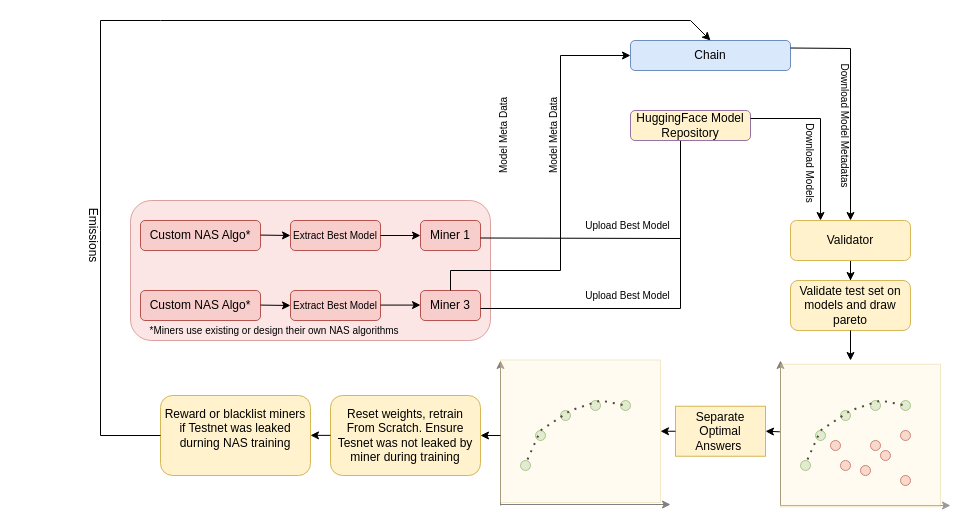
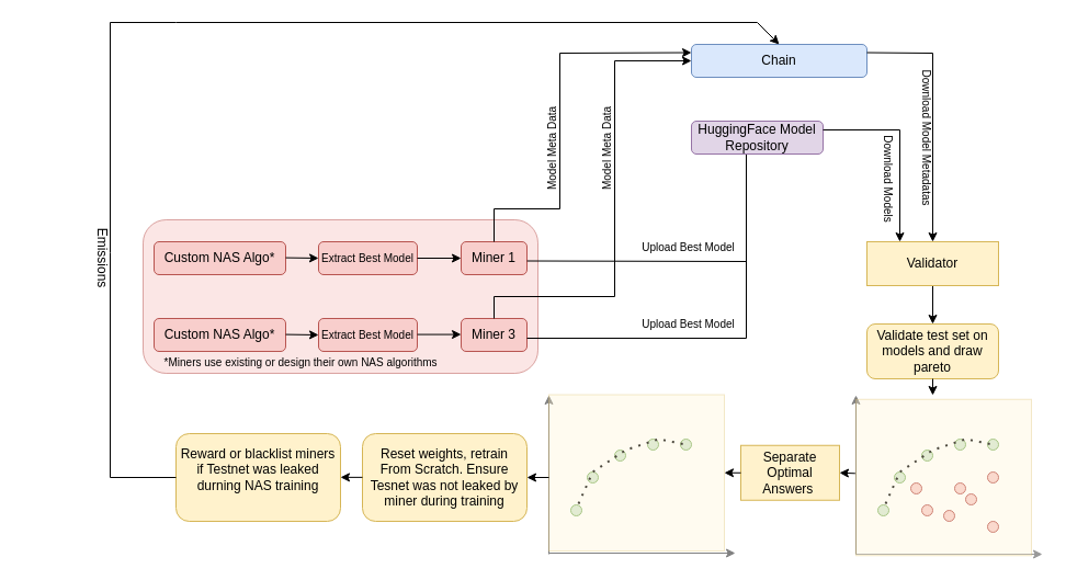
  <mxCell id="0" />
  <mxCell id="1" parent="0" />
  <mxCell id="2" value="" style="rounded=1;whiteSpace=wrap;html=1;fillColor=#f8cecc;strokeColor=#b85450;opacity=50;" vertex="1" parent="1"><mxGeometry x="130" y="200" width="360" height="140" as="geometry" /></mxCell>
  <mxCell id="3" value="Miner 1" style="rounded=1;whiteSpace=wrap;html=1;fillColor=#f8cecc;strokeColor=#b85450;" vertex="1" parent="1"><mxGeometry x="420" y="220" width="60" height="30" as="geometry" /></mxCell>
  <mxCell id="4" value="Miner 3" style="rounded=1;whiteSpace=wrap;html=1;fillColor=#f8cecc;strokeColor=#b85450;" vertex="1" parent="1"><mxGeometry x="420" y="290" width="60" height="30" as="geometry" /></mxCell>
  <mxCell id="5" value="Chain" style="rounded=1;whiteSpace=wrap;html=1;fillColor=#dae8fc;strokeColor=#6c8ebf;" vertex="1" parent="1"><mxGeometry x="630" y="40" width="160" height="30" as="geometry" /></mxCell>
  <mxCell id="6" value="Custom NAS Algo*" style="rounded=1;whiteSpace=wrap;html=1;fillColor=#f8cecc;strokeColor=#b85450;" vertex="1" parent="1"><mxGeometry x="140" y="220" width="120" height="30" as="geometry" /></mxCell>
  <mxCell id="7" value="Custom NAS Algo*" style="rounded=1;whiteSpace=wrap;html=1;fillColor=#f8cecc;strokeColor=#b85450;" vertex="1" parent="1"><mxGeometry x="140" y="290" width="120" height="30" as="geometry" /></mxCell>
  <mxCell id="8" value="" style="endArrow=classic;html=1;rounded=0;exitX=1;exitY=0.25;exitDx=0;exitDy=0;" edge="1" parent="1"><mxGeometry width="50" height="50" relative="1" as="geometry"><mxPoint x="480" y="237.5" as="sourcePoint" /><mxPoint x="680" y="130" as="targetPoint" /><Array as="points"><mxPoint x="680" y="238" /></Array></mxGeometry></mxCell>
  <mxCell id="9" value="" style="endArrow=classic;html=1;rounded=0;exitX=1;exitY=0.25;exitDx=0;exitDy=0;entryX=0.5;entryY=1;entryDx=0;entryDy=0;" edge="1" parent="1"><mxGeometry width="50" height="50" relative="1" as="geometry"><mxPoint x="480" y="308" as="sourcePoint" /><mxPoint x="680" y="130" as="targetPoint" /><Array as="points"><mxPoint x="680" y="308" /></Array></mxGeometry></mxCell>
- <mxCell id="10" value="HuggingFace Model Repository" style="rounded=1;whiteSpace=wrap;html=1;fillColor=#fff2cc;strokeColor=#9673a6;" vertex="1" parent="1"><mxGeometry x="630" y="110" width="120" height="30" as="geometry" /></mxCell>
+ <mxCell id="10" value="HuggingFace Model Repository" style="rounded=1;whiteSpace=wrap;html=1;fillColor=#e1d5e7;strokeColor=#9673a6;" vertex="1" parent="1"><mxGeometry x="630" y="110" width="120" height="30" as="geometry" /></mxCell>
+ <mxCell id="11" value="" style="endArrow=classic;html=1;rounded=0;exitX=0.5;exitY=0;exitDx=0;exitDy=0;entryX=0;entryY=0.25;entryDx=0;entryDy=0;" edge="1" parent="1" source="3" target="5"><mxGeometry width="50" height="50" relative="1" as="geometry"><mxPoint x="420" y="201" as="sourcePoint" /><mxPoint x="570" y="28.5" as="targetPoint" /><Array as="points"><mxPoint x="450" y="190" /><mxPoint x="510" y="190" /><mxPoint x="510" y="48" /></Array></mxGeometry></mxCell>
  <mxCell id="12" value="" style="endArrow=classic;html=1;rounded=0;exitX=0.5;exitY=0;exitDx=0;exitDy=0;entryX=0;entryY=0.5;entryDx=0;entryDy=0;" edge="1" parent="1" source="4" target="5"><mxGeometry width="50" height="50" relative="1" as="geometry"><mxPoint x="480" y="302.5" as="sourcePoint" /><mxPoint x="630" y="130" as="targetPoint" /><Array as="points"><mxPoint x="450" y="270" /><mxPoint x="560" y="270" /><mxPoint x="560" y="55" /></Array></mxGeometry></mxCell>
  <mxCell id="13" value="" style="edgeStyle=orthogonalEdgeStyle;rounded=0;orthogonalLoop=1;jettySize=auto;html=1;" edge="1" parent="1" source="14" target="32"><mxGeometry relative="1" as="geometry" /></mxCell>
- <mxCell id="14" value="Validator" style="rounded=1;whiteSpace=wrap;html=1;fillColor=#fff2cc;strokeColor=#d6b656;" vertex="1" parent="1"><mxGeometry x="790" y="220" width="120" height="40" as="geometry" /></mxCell>
+ <mxCell id="14" value="Validator" style="whiteSpace=wrap;html=1;fillColor=#fff2cc;strokeColor=#d6b656;rounded=0;" vertex="1" parent="1"><mxGeometry x="790" y="220" width="120" height="40" as="geometry" /></mxCell>
  <mxCell id="15" value="" style="endArrow=classic;html=1;rounded=0;entryX=0.5;entryY=0;entryDx=0;entryDy=0;exitX=1;exitY=0.25;exitDx=0;exitDy=0;" edge="1" parent="1" source="5" target="14"><mxGeometry width="50" height="50" relative="1" as="geometry"><mxPoint x="850" y="60" as="sourcePoint" /><mxPoint x="690" y="300" as="targetPoint" /><Array as="points"><mxPoint x="850" y="48" /></Array></mxGeometry></mxCell>
  <mxCell id="16" value="" style="endArrow=classic;html=1;rounded=0;entryX=0.25;entryY=0;entryDx=0;entryDy=0;exitX=1;exitY=0.25;exitDx=0;exitDy=0;" edge="1" parent="1" target="14"><mxGeometry width="50" height="50" relative="1" as="geometry"><mxPoint x="750" y="118" as="sourcePoint" /><mxPoint x="850" y="290" as="targetPoint" /><Array as="points"><mxPoint x="820" y="118" /></Array></mxGeometry></mxCell>
  <mxCell id="17" value="" style="endArrow=classic;html=1;rounded=0;strokeColor=#999999;" edge="1" parent="1"><mxGeometry width="50" height="50" relative="1" as="geometry"><mxPoint x="780" y="505" as="sourcePoint" /><mxPoint x="950" y="505" as="targetPoint" /></mxGeometry></mxCell>
  <mxCell id="18" value="" style="endArrow=classic;html=1;rounded=0;strokeColor=#808080;" edge="1" parent="1"><mxGeometry width="50" height="50" relative="1" as="geometry"><mxPoint x="780" y="505" as="sourcePoint" /><mxPoint x="780" y="360" as="targetPoint" /></mxGeometry></mxCell>
  <mxCell id="19" value="" style="ellipse;whiteSpace=wrap;html=1;aspect=fixed;fillColor=#d5e8d4;strokeColor=#82b366;" vertex="1" parent="1"><mxGeometry x="840" y="410" width="10" height="10" as="geometry" /></mxCell>
  <mxCell id="20" value="" style="ellipse;whiteSpace=wrap;html=1;aspect=fixed;fillColor=#d5e8d4;strokeColor=#82b366;" vertex="1" parent="1"><mxGeometry x="815" y="430" width="10" height="10" as="geometry" /></mxCell>
  <mxCell id="21" value="" style="ellipse;whiteSpace=wrap;html=1;aspect=fixed;fillColor=#f8cecc;strokeColor=#b85450;" vertex="1" parent="1"><mxGeometry x="840" y="460" width="10" height="10" as="geometry" /></mxCell>
  <mxCell id="22" value="" style="ellipse;whiteSpace=wrap;html=1;aspect=fixed;fillColor=#f8cecc;strokeColor=#b85450;" vertex="1" parent="1"><mxGeometry x="870" y="440" width="10" height="10" as="geometry" /></mxCell>
  <mxCell id="23" value="" style="ellipse;whiteSpace=wrap;html=1;aspect=fixed;fillColor=#f8cecc;strokeColor=#b85450;" vertex="1" parent="1"><mxGeometry x="880" y="450" width="10" height="10" as="geometry" /></mxCell>
  <mxCell id="24" value="" style="ellipse;whiteSpace=wrap;html=1;aspect=fixed;fillColor=#d5e8d4;strokeColor=#82b366;" vertex="1" parent="1"><mxGeometry x="870" y="400" width="10" height="10" as="geometry" /></mxCell>
  <mxCell id="25" value="" style="ellipse;whiteSpace=wrap;html=1;aspect=fixed;fillColor=#d5e8d4;strokeColor=#82b366;" vertex="1" parent="1"><mxGeometry x="800" y="460" width="10" height="10" as="geometry" /></mxCell>
  <mxCell id="26" value="" style="ellipse;whiteSpace=wrap;html=1;aspect=fixed;fillColor=#f8cecc;strokeColor=#b85450;" vertex="1" parent="1"><mxGeometry x="900" y="430" width="10" height="10" as="geometry" /></mxCell>
  <mxCell id="27" value="" style="ellipse;whiteSpace=wrap;html=1;aspect=fixed;fillColor=#f8cecc;strokeColor=#b85450;" vertex="1" parent="1"><mxGeometry x="900" y="475" width="10" height="10" as="geometry" /></mxCell>
  <mxCell id="28" value="" style="ellipse;whiteSpace=wrap;html=1;aspect=fixed;fillColor=#d5e8d4;strokeColor=#82b366;" vertex="1" parent="1"><mxGeometry x="900" y="400" width="10" height="10" as="geometry" /></mxCell>
  <mxCell id="29" value="" style="ellipse;whiteSpace=wrap;html=1;aspect=fixed;fillColor=#f8cecc;strokeColor=#b85450;" vertex="1" parent="1"><mxGeometry x="860" y="465" width="10" height="10" as="geometry" /></mxCell>
  <mxCell id="30" value="" style="ellipse;whiteSpace=wrap;html=1;aspect=fixed;fillColor=#f8cecc;strokeColor=#b85450;" vertex="1" parent="1"><mxGeometry x="830" y="440" width="10" height="10" as="geometry" /></mxCell>
  <mxCell id="31" value="" style="endArrow=none;dashed=1;html=1;dashPattern=1 3;strokeWidth=2;rounded=0;exitX=0.5;exitY=0;exitDx=0;exitDy=0;" edge="1" parent="1"><mxGeometry width="50" height="50" relative="1" as="geometry"><mxPoint x="807" y="459" as="sourcePoint" /><mxPoint x="905" y="405" as="targetPoint" /><Array as="points"><mxPoint x="820" y="430" /><mxPoint x="850" y="410" /><mxPoint x="880" y="400" /></Array></mxGeometry></mxCell>
- <mxCell id="32" value="Validate test set on models and draw pareto" style="rounded=1;whiteSpace=wrap;html=1;fillColor=#fff2cc;strokeColor=#d6b656;" vertex="1" parent="1"><mxGeometry x="790" y="280" width="120" height="50" as="geometry" /></mxCell>
+ <mxCell id="32" value="Validate test set on models and draw pareto" style="rounded=1;whiteSpace=wrap;html=1;fillColor=#fff2cc;strokeColor=#d6b656;" vertex="1" parent="1"><mxGeometry x="790" y="295" width="120" height="50" as="geometry" /></mxCell>
  <mxCell id="33" value="Reset weights, retrain&lt;br&gt;From Scratch. Ensure Tesnet was not leaked by miner during training" style="rounded=1;whiteSpace=wrap;html=1;fillColor=#fff2cc;strokeColor=#d6b656;" vertex="1" parent="1"><mxGeometry x="330" y="395" width="150" height="80" as="geometry" /></mxCell>
  <mxCell id="34" value="" style="endArrow=classic;html=1;rounded=0;exitX=1;exitY=0.5;exitDx=0;exitDy=0;entryX=0;entryY=0.5;entryDx=0;entryDy=0;" edge="1" parent="1" target="63"><mxGeometry width="50" height="50" relative="1" as="geometry"><mxPoint x="260" y="304.58" as="sourcePoint" /><mxPoint x="360" y="304.58" as="targetPoint" /></mxGeometry></mxCell>
  <mxCell id="35" value="" style="endArrow=classic;html=1;rounded=0;exitX=1;exitY=0.5;exitDx=0;exitDy=0;entryX=0;entryY=0.5;entryDx=0;entryDy=0;" edge="1" parent="1" target="62"><mxGeometry width="50" height="50" relative="1" as="geometry"><mxPoint x="260" y="234.58" as="sourcePoint" /><mxPoint x="360" y="234.58" as="targetPoint" /></mxGeometry></mxCell>
  <mxCell id="36" value="&lt;font style=&quot;font-size: 10px;&quot;&gt;Upload Best Model&lt;/font&gt;" style="text;html=1;align=center;verticalAlign=middle;whiteSpace=wrap;rounded=0;" vertex="1" parent="1"><mxGeometry x="555" y="210" width="145" height="30" as="geometry" /></mxCell>
  <mxCell id="37" value="&lt;font style=&quot;font-size: 10px;&quot;&gt;Model Meta Data&lt;/font&gt;" style="text;html=1;align=center;verticalAlign=middle;whiteSpace=wrap;rounded=0;rotation=-90;" vertex="1" parent="1"><mxGeometry x="430" y="120" width="145" height="30" as="geometry" /></mxCell>
  <mxCell id="38" value="&lt;font style=&quot;font-size: 10px;&quot;&gt;Model Meta Data&lt;/font&gt;" style="text;html=1;align=center;verticalAlign=middle;whiteSpace=wrap;rounded=0;rotation=-90;" vertex="1" parent="1"><mxGeometry x="480" y="120" width="145" height="30" as="geometry" /></mxCell>
  <mxCell id="39" value="" style="endArrow=classic;html=1;rounded=0;strokeColor=#808080;" edge="1" parent="1"><mxGeometry width="50" height="50" relative="1" as="geometry"><mxPoint x="500" y="504" as="sourcePoint" /><mxPoint x="670" y="504" as="targetPoint" /></mxGeometry></mxCell>
  <mxCell id="40" value="" style="endArrow=classic;html=1;rounded=0;strokeColor=#808080;" edge="1" parent="1"><mxGeometry width="50" height="50" relative="1" as="geometry"><mxPoint x="500" y="505" as="sourcePoint" /><mxPoint x="500" y="360" as="targetPoint" /></mxGeometry></mxCell>
  <mxCell id="41" value="" style="ellipse;whiteSpace=wrap;html=1;aspect=fixed;fillColor=#d5e8d4;strokeColor=#82b366;" vertex="1" parent="1"><mxGeometry x="560" y="410" width="10" height="10" as="geometry" /></mxCell>
  <mxCell id="42" value="" style="ellipse;whiteSpace=wrap;html=1;aspect=fixed;fillColor=#d5e8d4;strokeColor=#82b366;" vertex="1" parent="1"><mxGeometry x="535" y="430" width="10" height="10" as="geometry" /></mxCell>
  <mxCell id="43" value="" style="ellipse;whiteSpace=wrap;html=1;aspect=fixed;fillColor=#d5e8d4;strokeColor=#82b366;" vertex="1" parent="1"><mxGeometry x="590" y="400" width="10" height="10" as="geometry" /></mxCell>
  <mxCell id="44" value="" style="ellipse;whiteSpace=wrap;html=1;aspect=fixed;fillColor=#d5e8d4;strokeColor=#82b366;" vertex="1" parent="1"><mxGeometry x="520" y="460" width="10" height="10" as="geometry" /></mxCell>
  <mxCell id="45" value="" style="ellipse;whiteSpace=wrap;html=1;aspect=fixed;fillColor=#d5e8d4;strokeColor=#82b366;" vertex="1" parent="1"><mxGeometry x="620" y="400" width="10" height="10" as="geometry" /></mxCell>
  <mxCell id="46" value="" style="endArrow=none;dashed=1;html=1;dashPattern=1 3;strokeWidth=2;rounded=0;exitX=0.5;exitY=0;exitDx=0;exitDy=0;" edge="1" parent="1"><mxGeometry width="50" height="50" relative="1" as="geometry"><mxPoint x="527" y="459" as="sourcePoint" /><mxPoint x="625" y="405" as="targetPoint" /><Array as="points"><mxPoint x="540" y="430" /><mxPoint x="570" y="410" /><mxPoint x="600" y="400" /></Array></mxGeometry></mxCell>
  <mxCell id="47" value="Separate Optimal Answers&amp;nbsp; " style="whiteSpace=wrap;html=1;fillColor=#fff2cc;strokeColor=#d6b656;rounded=0;" vertex="1" parent="1"><mxGeometry x="675" y="405.75" width="90" height="50" as="geometry" /></mxCell>
  <mxCell id="48" value="&lt;font style=&quot;font-size: 10px;&quot;&gt;Upload Best Model&lt;/font&gt;" style="text;html=1;align=center;verticalAlign=middle;whiteSpace=wrap;rounded=0;" vertex="1" parent="1"><mxGeometry x="555" y="280" width="145" height="30" as="geometry" /></mxCell>
  <mxCell id="49" value="Reward or blacklist miners if Testnet was leaked durning NAS training &lt;div&gt;&lt;br&gt;&lt;/div&gt;" style="rounded=1;whiteSpace=wrap;html=1;fillColor=#fff2cc;strokeColor=#d6b656;" vertex="1" parent="1"><mxGeometry x="160" y="395" width="150" height="80" as="geometry" /></mxCell>
  <mxCell id="50" value="" style="endArrow=classic;html=1;rounded=0;exitX=0;exitY=0.5;exitDx=0;exitDy=0;entryX=0.5;entryY=0;entryDx=0;entryDy=0;" edge="1" parent="1" source="49" target="5"><mxGeometry width="50" height="50" relative="1" as="geometry"><mxPoint x="480" y="250" as="sourcePoint" /><mxPoint x="690" y="20" as="targetPoint" /><Array as="points"><mxPoint x="100" y="435" /><mxPoint x="100" y="230" /><mxPoint x="100" y="20" /><mxPoint x="160" y="20" /><mxPoint x="690" y="20" /></Array></mxGeometry></mxCell>
  <mxCell id="51" value="&lt;font style=&quot;font-size: 10px;&quot;&gt;Download Models&lt;/font&gt;" style="text;html=1;align=center;verticalAlign=middle;whiteSpace=wrap;rounded=0;rotation=90;" vertex="1" parent="1"><mxGeometry x="737" y="148" width="145" height="30" as="geometry" /></mxCell>
  <mxCell id="52" value="&lt;font style=&quot;font-size: 10px;&quot;&gt;Download Model Metadatas&lt;br&gt;&lt;/font&gt;" style="text;html=1;align=center;verticalAlign=middle;whiteSpace=wrap;rounded=0;rotation=90;" vertex="1" parent="1"><mxGeometry x="772.5" y="110" width="145" height="30" as="geometry" /></mxCell>
  <mxCell id="53" value="" style="endArrow=classic;html=1;rounded=0;exitX=0.5;exitY=1;exitDx=0;exitDy=0;" edge="1" parent="1" source="32"><mxGeometry width="50" height="50" relative="1" as="geometry"><mxPoint x="480" y="250" as="sourcePoint" /><mxPoint x="850" y="360" as="targetPoint" /></mxGeometry></mxCell>
  <mxCell id="54" value="&lt;font style=&quot;font-size: 10px;&quot;&gt;*Miners use existing or design their own NAS algorithms&amp;nbsp; &lt;/font&gt;" style="text;html=1;align=center;verticalAlign=middle;resizable=0;points=[];autosize=1;strokeColor=none;fillColor=none;" vertex="1" parent="1"><mxGeometry x="130" y="315" width="290" height="30" as="geometry" /></mxCell>
  <mxCell id="55" value="" style="rounded=0;whiteSpace=wrap;html=1;fillColor=#fff2cc;strokeColor=#d6b656;opacity=30;" vertex="1" parent="1"><mxGeometry x="500" y="359.5" width="160" height="142.5" as="geometry" /></mxCell>
  <mxCell id="56" value="" style="rounded=0;whiteSpace=wrap;html=1;fillColor=#fff2cc;strokeColor=#d6b656;opacity=30;" vertex="1" parent="1"><mxGeometry x="780" y="363.75" width="160" height="142.5" as="geometry" /></mxCell>
  <mxCell id="57" value="" style="endArrow=classic;html=1;rounded=0;exitX=0;exitY=0.5;exitDx=0;exitDy=0;entryX=1;entryY=0.5;entryDx=0;entryDy=0;" edge="1" parent="1" source="47" target="55"><mxGeometry width="50" height="50" relative="1" as="geometry"><mxPoint x="640" y="400" as="sourcePoint" /><mxPoint x="690" y="350" as="targetPoint" /></mxGeometry></mxCell>
  <mxCell id="58" value="" style="endArrow=classic;html=1;rounded=0;exitX=-0.004;exitY=0.474;exitDx=0;exitDy=0;entryX=1;entryY=0.5;entryDx=0;entryDy=0;exitPerimeter=0;" edge="1" parent="1" source="56" target="47"><mxGeometry width="50" height="50" relative="1" as="geometry"><mxPoint x="760" y="515" as="sourcePoint" /><mxPoint x="750" y="470" as="targetPoint" /></mxGeometry></mxCell>
  <mxCell id="59" value="" style="endArrow=classic;html=1;rounded=0;entryX=1;entryY=0.5;entryDx=0;entryDy=0;" edge="1" parent="1" target="33"><mxGeometry width="50" height="50" relative="1" as="geometry"><mxPoint x="500" y="435" as="sourcePoint" /><mxPoint x="590" y="260" as="targetPoint" /></mxGeometry></mxCell>
  <mxCell id="60" value="" style="endArrow=classic;html=1;rounded=0;entryX=1;entryY=0.5;entryDx=0;entryDy=0;" edge="1" parent="1"><mxGeometry width="50" height="50" relative="1" as="geometry"><mxPoint x="330" y="434.86" as="sourcePoint" /><mxPoint x="310" y="434.86" as="targetPoint" /></mxGeometry></mxCell>
  <mxCell id="61" value="Emissions" style="text;html=1;align=center;verticalAlign=middle;whiteSpace=wrap;rounded=0;rotation=90;" vertex="1" parent="1"><mxGeometry x="20" y="220" width="145" height="30" as="geometry" /></mxCell>
  <mxCell id="62" value="&lt;font style=&quot;font-size: 10px;&quot;&gt;Extract Best Model&lt;/font&gt;" style="rounded=1;whiteSpace=wrap;html=1;fillColor=#f8cecc;strokeColor=#b85450;" vertex="1" parent="1"><mxGeometry x="290" y="220" width="90" height="30" as="geometry" /></mxCell>
  <mxCell id="63" value="&lt;font style=&quot;font-size: 10px;&quot;&gt;Extract Best Model&lt;/font&gt;" style="rounded=1;whiteSpace=wrap;html=1;fillColor=#f8cecc;strokeColor=#b85450;" vertex="1" parent="1"><mxGeometry x="290" y="290" width="90" height="30" as="geometry" /></mxCell>
  <mxCell id="64" value="" style="endArrow=classic;html=1;rounded=0;entryX=0;entryY=0.5;entryDx=0;entryDy=0;exitX=1;exitY=0.5;exitDx=0;exitDy=0;" edge="1" parent="1" source="62" target="3"><mxGeometry width="50" height="50" relative="1" as="geometry"><mxPoint x="340" y="140" as="sourcePoint" /><mxPoint x="300" y="245" as="targetPoint" /></mxGeometry></mxCell>
  <mxCell id="65" value="" style="endArrow=classic;html=1;rounded=0;entryX=0;entryY=0.5;entryDx=0;entryDy=0;exitX=1;exitY=0.5;exitDx=0;exitDy=0;" edge="1" parent="1"><mxGeometry width="50" height="50" relative="1" as="geometry"><mxPoint x="380" y="304.58" as="sourcePoint" /><mxPoint x="420" y="304.58" as="targetPoint" /></mxGeometry></mxCell>
